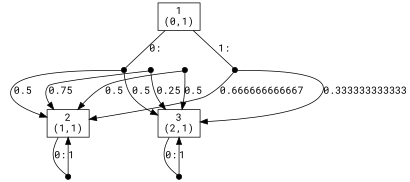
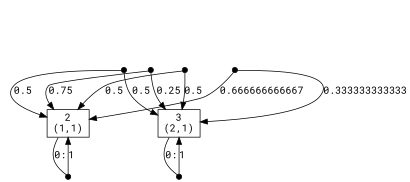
  digraph {
    fontname="Roboto Mono"
    node [fontname="Roboto Mono" shape=point]
    edge [fontname="Roboto Mono"]
    n0_0 [height=0.1 width=0.1]
    n2 [label="2\n(1,1)" shape=box]
    n3 [label="3\n(2,1)" shape=box]
    n0_1 [height=0.1 width=0.1]
    n2_0 [height=0.1 width=0.1]
    n3_0 [height=0.1 width=0.1]
-   n7 [label="1\n(0,1)" shape=box]
    n1_0 [height=0.1 width=0.1]
    n1_1 [height=0.1 width=0.1]
    n0_0 -> n2 [label=0.5]
    n0_0 -> n3 [label=0.5]
    n2 -> n2_0 [arrowhead=none label="0:"]
    n3 -> n3_0 [arrowhead=none label="0:"]
    n0_1 -> n2 [label=0.75]
    n0_1 -> n3 [label=0.25]
    n2_0 -> n2 [label=1]
    n3_0 -> n3 [label=1]
-   n7 -> n1_0 [arrowhead=none label="0:"]
-   n7 -> n1_1 [arrowhead=none label="1:"]
    n1_0 -> n2 [label=0.5]
    n1_0 -> n3 [label=0.5]
    n1_1 -> n2 [label=0.666666666667]
    n1_1 -> n3 [label=0.333333333333]
  }
